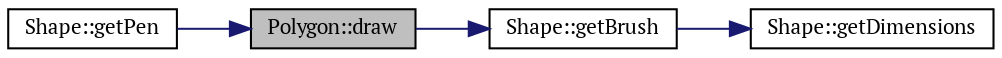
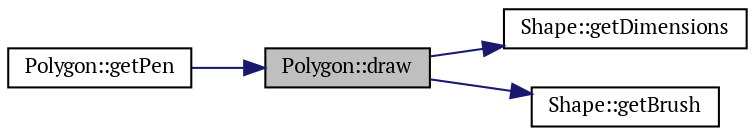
  digraph {
    fontname="PT Serif"
    rankdir=LR
    node [color=black fillcolor=white fontname="PT Serif" fontsize=10 shape=record style=filled]
    edge [color=midnightblue fontname="PT Serif" fontsize=10 labelfontname=Helvetica labelfontsize=10 style=solid]
    n1 [fillcolor=grey75 fontcolor=black height=0.2 label="Polygon::draw" width=0.4]
    n2 [height=0.2 label="Shape::getDimensions" width=0.4]
    n3 [height=0.2 label="Shape::getBrush" width=0.4]
-   n4 [height=0.2 label="Shape::getPen" width=0.4]
-   n3 -> n2
+   n4 [height=0.2 label="Polygon::getPen" width=0.4]
+   n1 -> n2
    n1 -> n3
    n4 -> n1
  }
